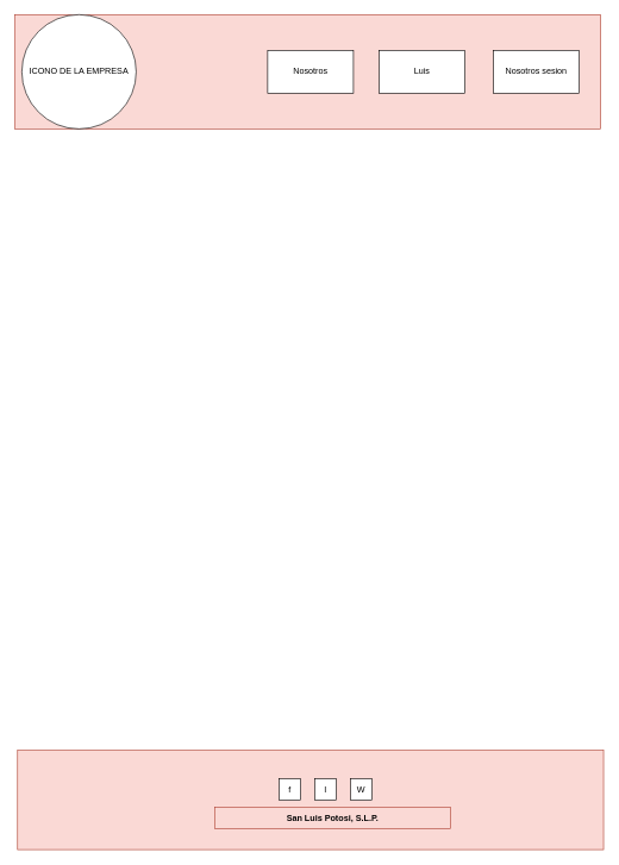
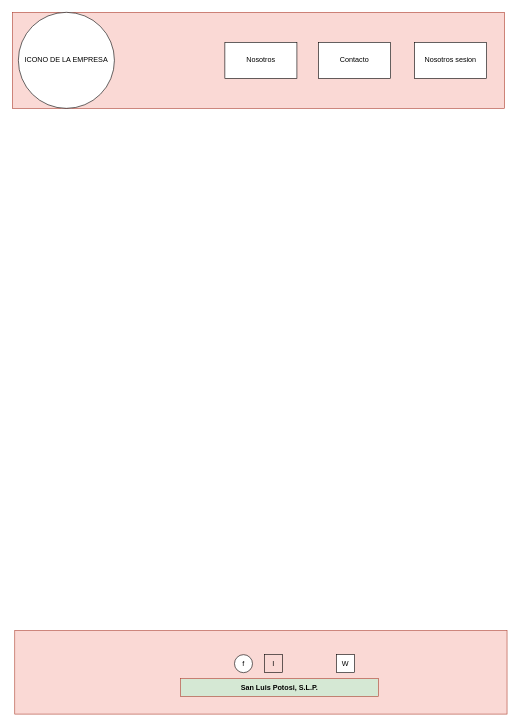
  <mxCell id="0" />
  <mxCell id="1" parent="0" />
  <mxCell id="2" value="" style="rounded=0;whiteSpace=wrap;html=1;fillColor=#fad9d5;strokeColor=#ae4132;" vertex="1" parent="1"><mxGeometry width="820" height="160" as="geometry" x="20" y="20" /></mxCell>
  <mxCell id="3" value="ICONO DE LA EMPRESA" style="ellipse;whiteSpace=wrap;html=1;aspect=fixed;" vertex="1" parent="1"><mxGeometry x="30" width="160" height="160" as="geometry" y="20" /></mxCell>
  <mxCell id="4" value="Nosotros sesion" style="rounded=0;whiteSpace=wrap;html=1;" vertex="1" parent="1"><mxGeometry x="690" y="70" width="120" height="60" as="geometry" /></mxCell>
- <mxCell id="5" value="Luis" style="rounded=0;whiteSpace=wrap;html=1;" vertex="1" parent="1"><mxGeometry x="530" y="70" width="120" height="60" as="geometry" /></mxCell>
+ <mxCell id="5" value="Contacto" style="rounded=0;whiteSpace=wrap;html=1;" vertex="1" parent="1"><mxGeometry x="530" y="70" width="120" height="60" as="geometry" /></mxCell>
  <mxCell id="6" value="Nosotros" style="rounded=0;whiteSpace=wrap;html=1;" vertex="1" parent="1"><mxGeometry x="374" y="70" width="120" height="60" as="geometry" /></mxCell>
  <mxCell id="7" value="" style="rounded=0;whiteSpace=wrap;html=1;fillColor=#fad9d5;strokeColor=#ae4132;" vertex="1" parent="1"><mxGeometry x="24" y="1050" width="820" height="139" as="geometry" /></mxCell>
- <mxCell id="8" value="f" style="rounded=0;whiteSpace=wrap;html=1;" vertex="1" parent="1"><mxGeometry x="390" y="1090" width="30" height="30" as="geometry" /></mxCell>
- <mxCell id="9" value="I" style="rounded=0;whiteSpace=wrap;html=1;" vertex="1" parent="1"><mxGeometry x="440" y="1090" width="30" height="30" as="geometry" /></mxCell>
- <mxCell id="10" value="W" style="rounded=0;whiteSpace=wrap;html=1;" vertex="1" parent="1"><mxGeometry x="490" y="1090" width="30" height="30" as="geometry" /></mxCell>
- <mxCell id="11" value="&lt;b&gt;San Luis Potosi, S.L.P.&lt;/b&gt;" style="rounded=0;whiteSpace=wrap;html=1;fillColor=#fad9d5;strokeColor=#ae4132;" vertex="1" parent="1"><mxGeometry x="300" y="1130" width="330" height="30" as="geometry" /></mxCell>
+ <mxCell id="8" value="f" style="ellipse;whiteSpace=wrap;html=1;" vertex="1" parent="1"><mxGeometry x="390" y="1090" width="30" height="30" as="geometry" /></mxCell>
+ <mxCell id="9" value="I" style="rounded=0;whiteSpace=wrap;html=1;fillColor=#fad9d5;" vertex="1" parent="1"><mxGeometry x="440" y="1090" width="30" height="30" as="geometry" /></mxCell>
+ <mxCell id="10" value="W" style="rounded=0;whiteSpace=wrap;html=1;" vertex="1" parent="1"><mxGeometry x="560" y="1090" width="30" height="30" as="geometry" /></mxCell>
+ <mxCell id="11" value="&lt;b&gt;San Luis Potosi, S.L.P.&lt;/b&gt;" style="rounded=0;whiteSpace=wrap;html=1;fillColor=#d5e8d4;strokeColor=#ae4132;" vertex="1" parent="1"><mxGeometry x="300" y="1130" width="330" height="30" as="geometry" /></mxCell>
